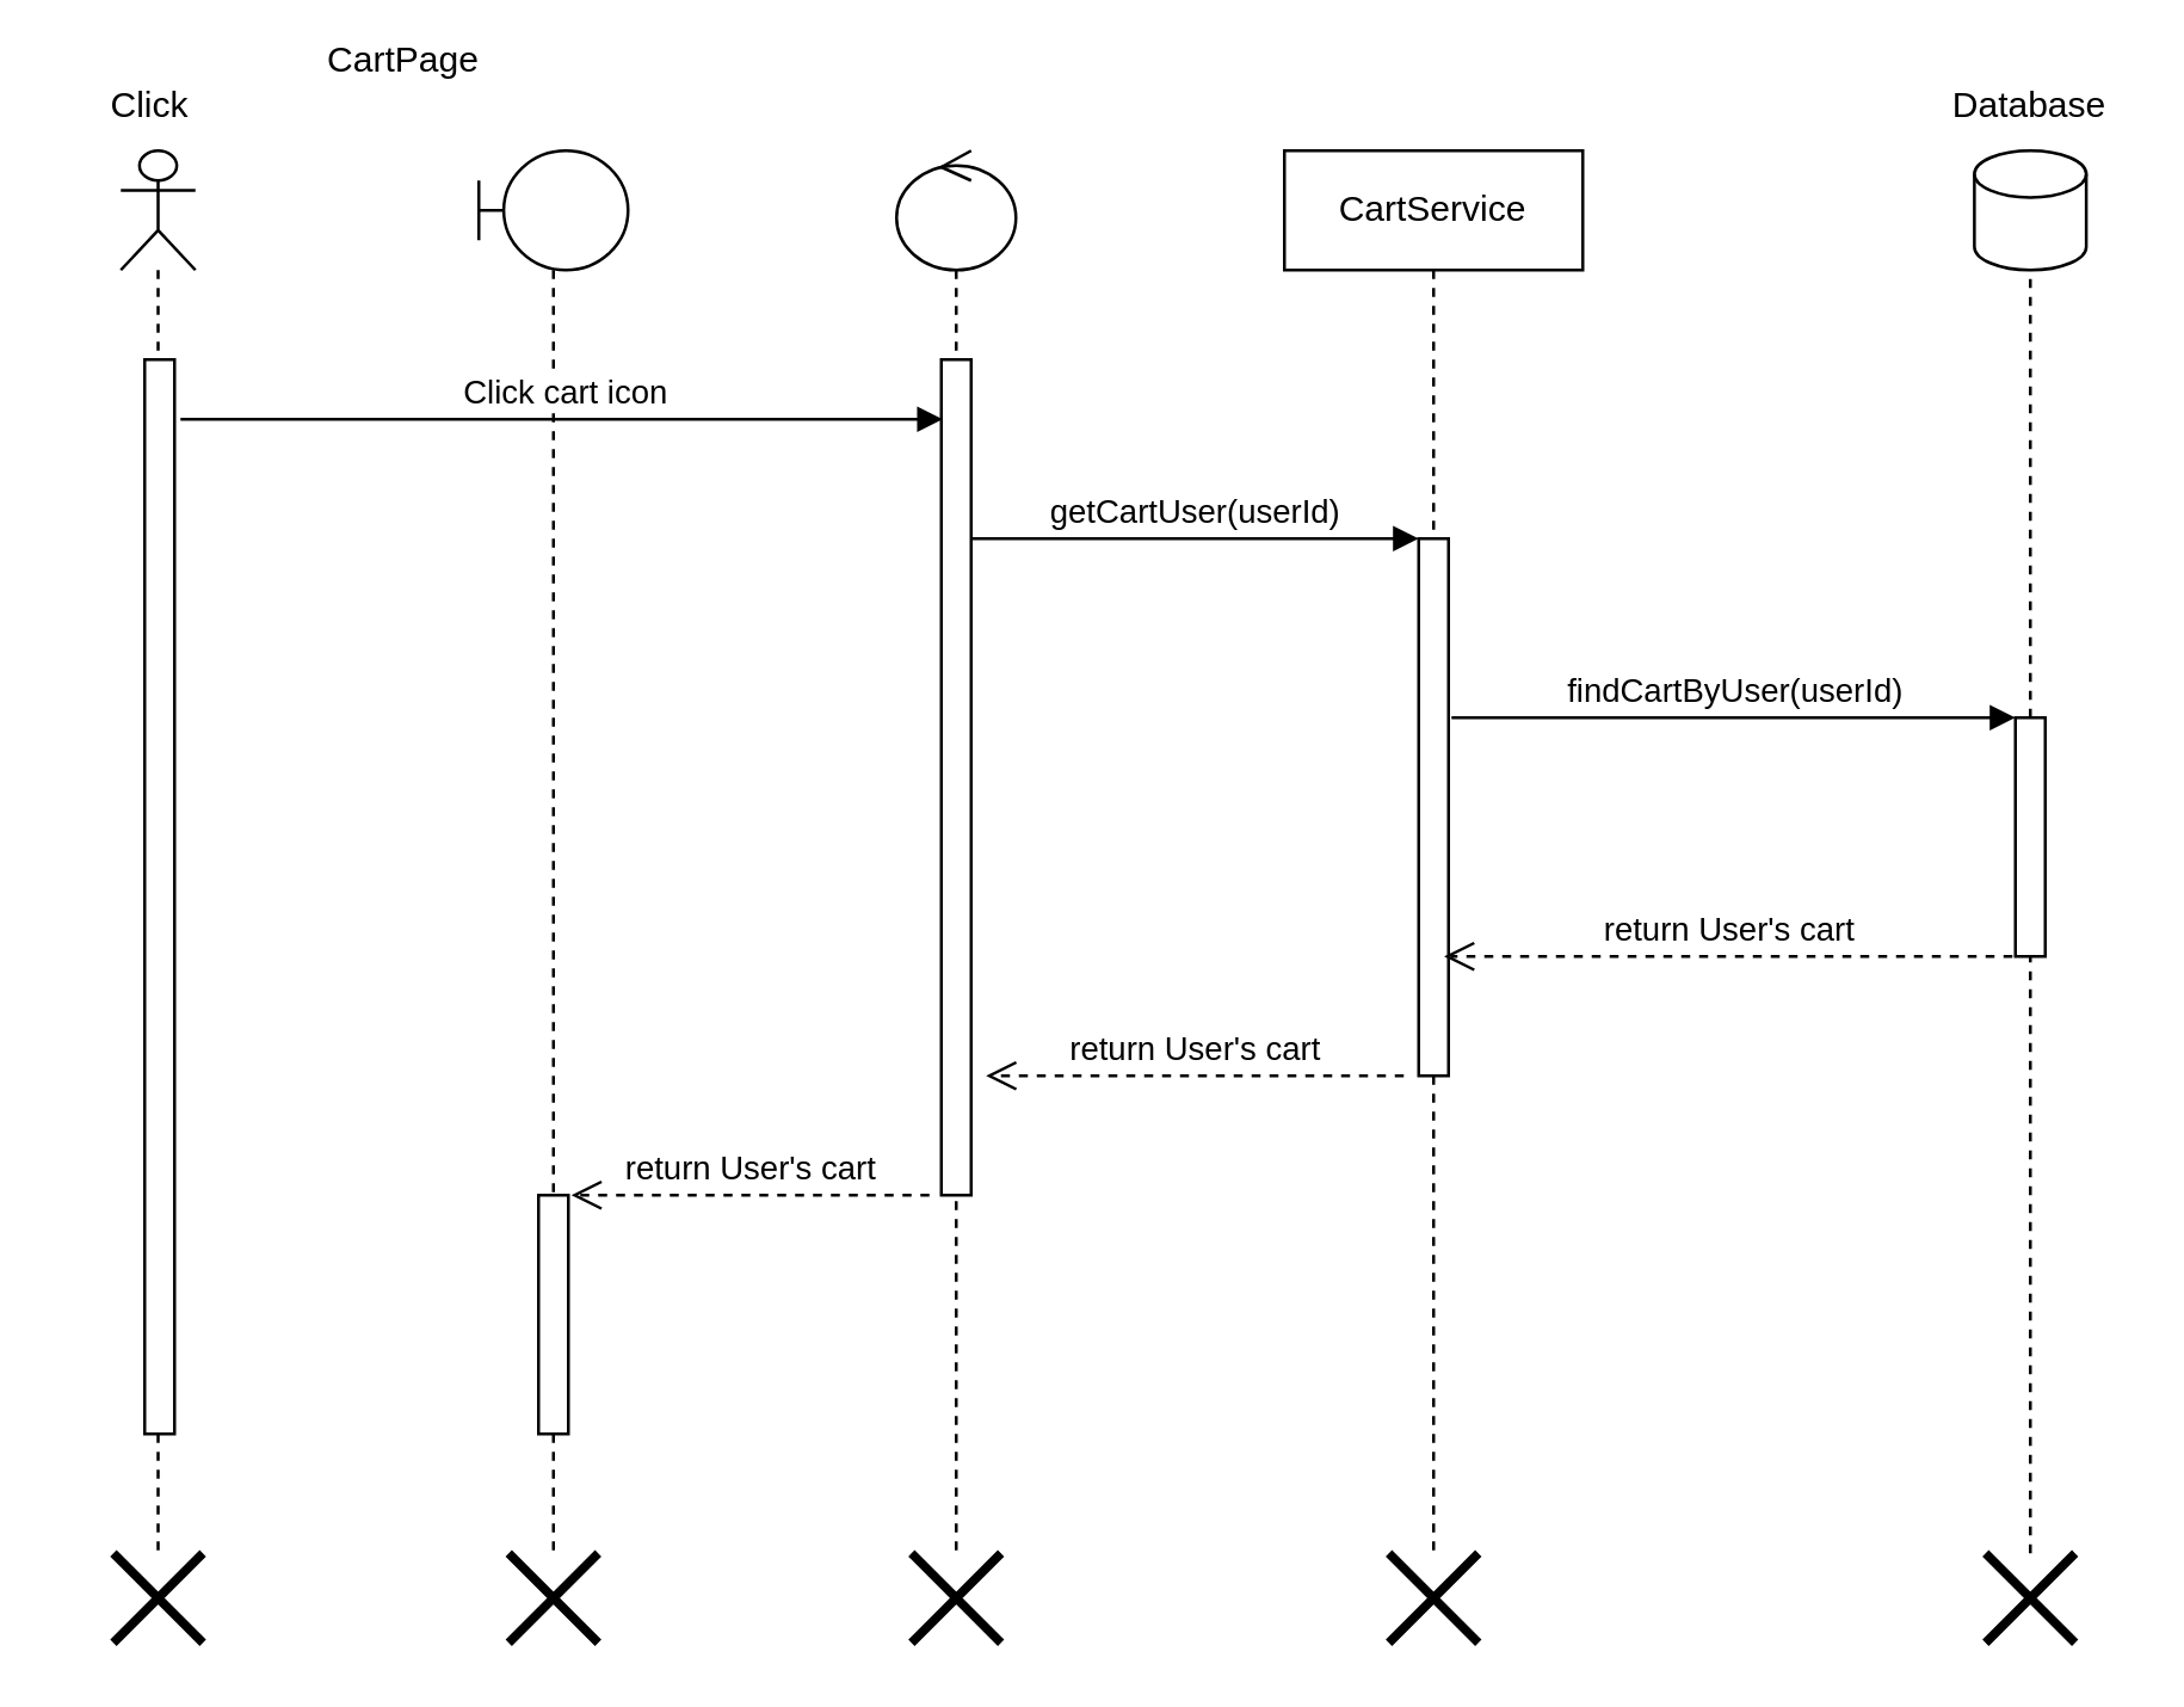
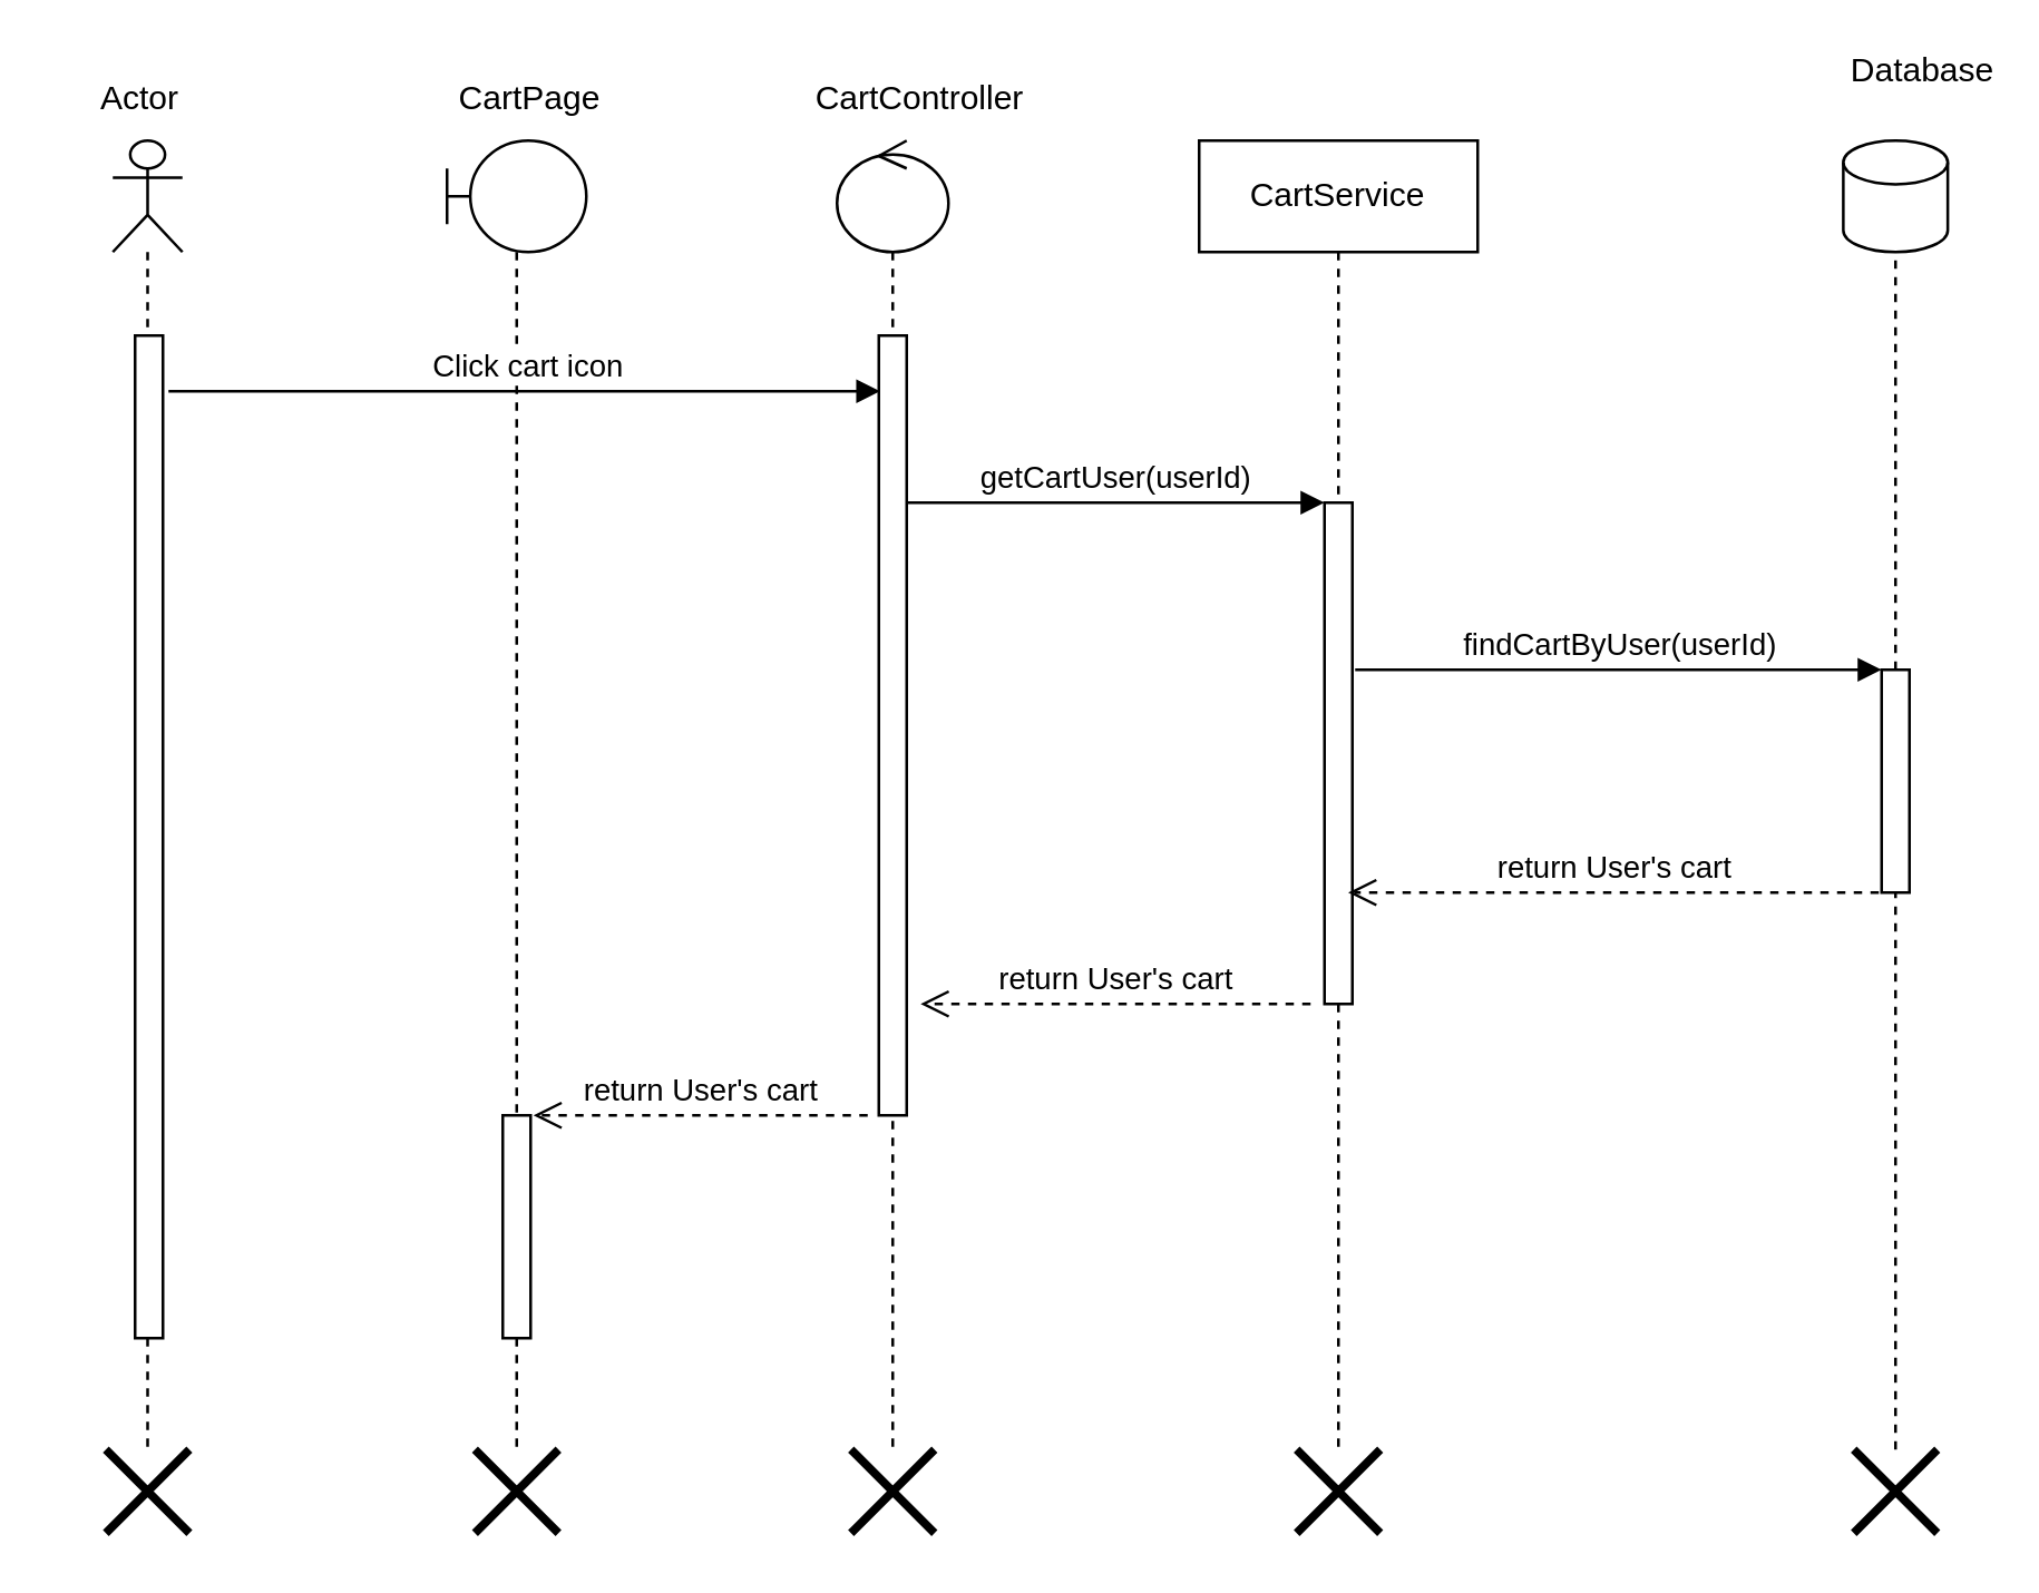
  <mxCell id="0" />
  <mxCell id="1" parent="0" />
  <mxCell id="2" value="" style="shape=umlLifeline;perimeter=lifelinePerimeter;whiteSpace=wrap;html=1;container=1;dropTarget=0;collapsible=0;recursiveResize=0;outlineConnect=0;portConstraint=eastwest;newEdgeStyle={&quot;curved&quot;:0,&quot;rounded&quot;:0};participant=umlActor;" parent="1" vertex="1"><mxGeometry x="40" y="50" width="25" height="470" as="geometry" /></mxCell>
  <mxCell id="3" value="" style="html=1;points=[[0,0,0,0,5],[0,1,0,0,-5],[1,0,0,0,5],[1,1,0,0,-5]];perimeter=orthogonalPerimeter;outlineConnect=0;targetShapes=umlLifeline;portConstraint=eastwest;newEdgeStyle={&quot;curved&quot;:0,&quot;rounded&quot;:0};" parent="2" vertex="1"><mxGeometry x="8" y="70" width="10" height="360" as="geometry" /></mxCell>
- <mxCell id="4" value="Click" style="text;html=1;strokeColor=none;fillColor=none;align=center;verticalAlign=middle;whiteSpace=wrap;rounded=0;" parent="1" vertex="1"><mxGeometry x="20" y="20" width="60" height="30" as="geometry" /></mxCell>
+ <mxCell id="4" value="Actor" style="text;html=1;strokeColor=none;fillColor=none;align=center;verticalAlign=middle;whiteSpace=wrap;rounded=0;" parent="1" vertex="1"><mxGeometry x="20" y="20" width="60" height="30" as="geometry" /></mxCell>
  <mxCell id="5" value="" style="shape=umlLifeline;perimeter=lifelinePerimeter;whiteSpace=wrap;html=1;container=1;dropTarget=0;collapsible=0;recursiveResize=0;outlineConnect=0;portConstraint=eastwest;newEdgeStyle={&quot;curved&quot;:0,&quot;rounded&quot;:0};participant=umlBoundary;" parent="1" vertex="1"><mxGeometry x="160" y="50" width="50" height="470" as="geometry" /></mxCell>
  <mxCell id="6" value="" style="html=1;points=[[0,0,0,0,5],[0,1,0,0,-5],[1,0,0,0,5],[1,1,0,0,-5]];perimeter=orthogonalPerimeter;outlineConnect=0;targetShapes=umlLifeline;portConstraint=eastwest;newEdgeStyle={&quot;curved&quot;:0,&quot;rounded&quot;:0};" vertex="1" parent="5"><mxGeometry x="20" y="350" width="10" height="80" as="geometry" /></mxCell>
- <mxCell id="7" value="CartPage" style="text;html=1;strokeColor=none;fillColor=none;align=center;verticalAlign=middle;whiteSpace=wrap;rounded=0;" parent="1" vertex="1"><mxGeometry x="105" y="5" width="60" height="30" as="geometry" /></mxCell>
+ <mxCell id="7" value="CartPage" style="text;html=1;strokeColor=none;fillColor=none;align=center;verticalAlign=middle;whiteSpace=wrap;rounded=0;" parent="1" vertex="1"><mxGeometry x="160" y="20" width="60" height="30" as="geometry" /></mxCell>
  <mxCell id="8" value="Click cart icon" style="html=1;verticalAlign=bottom;startArrow=none;endArrow=block;startSize=8;curved=0;rounded=0;startFill=0;" parent="1" edge="1"><mxGeometry x="0.008" relative="1" as="geometry"><mxPoint x="60" y="140" as="sourcePoint" /><mxPoint as="offset" /><mxPoint x="315.5" y="140" as="targetPoint" /></mxGeometry></mxCell>
  <mxCell id="9" value="" style="shape=umlLifeline;perimeter=lifelinePerimeter;whiteSpace=wrap;html=1;container=1;dropTarget=0;collapsible=0;recursiveResize=0;outlineConnect=0;portConstraint=eastwest;newEdgeStyle={&quot;curved&quot;:0,&quot;rounded&quot;:0};participant=umlControl;" parent="1" vertex="1"><mxGeometry x="300" y="50" width="40" height="470" as="geometry" /></mxCell>
  <mxCell id="10" value="" style="html=1;points=[[0,0,0,0,5],[0,1,0,0,-5],[1,0,0,0,5],[1,1,0,0,-5]];perimeter=orthogonalPerimeter;outlineConnect=0;targetShapes=umlLifeline;portConstraint=eastwest;newEdgeStyle={&quot;curved&quot;:0,&quot;rounded&quot;:0};" parent="9" vertex="1"><mxGeometry x="15" y="70" width="10" height="280" as="geometry" /></mxCell>
+ <mxCell id="11" value="CartController" style="text;html=1;strokeColor=none;fillColor=none;align=center;verticalAlign=middle;whiteSpace=wrap;rounded=0;" parent="1" vertex="1"><mxGeometry x="300" y="20" width="60" height="30" as="geometry" /></mxCell>
  <mxCell id="12" value="CartService" style="shape=umlLifeline;perimeter=lifelinePerimeter;whiteSpace=wrap;html=1;container=1;dropTarget=0;collapsible=0;recursiveResize=0;outlineConnect=0;portConstraint=eastwest;newEdgeStyle={&quot;curved&quot;:0,&quot;rounded&quot;:0};" parent="1" vertex="1"><mxGeometry x="430" y="50" width="100" height="470" as="geometry" /></mxCell>
  <mxCell id="13" value="" style="html=1;points=[[0,0,0,0,5],[0,1,0,0,-5],[1,0,0,0,5],[1,1,0,0,-5]];perimeter=orthogonalPerimeter;outlineConnect=0;targetShapes=umlLifeline;portConstraint=eastwest;newEdgeStyle={&quot;curved&quot;:0,&quot;rounded&quot;:0};" parent="12" vertex="1"><mxGeometry x="45" y="130" width="10" height="180" as="geometry" /></mxCell>
  <mxCell id="14" value="getCartUser(userId)" style="html=1;verticalAlign=bottom;startArrow=none;endArrow=block;startSize=8;curved=0;rounded=0;entryX=0;entryY=0;entryDx=0;entryDy=5;startFill=0;" parent="1" edge="1"><mxGeometry relative="1" as="geometry"><mxPoint x="325" y="180" as="sourcePoint" /><mxPoint as="offset" /><mxPoint x="475" y="180" as="targetPoint" /></mxGeometry></mxCell>
  <mxCell id="15" value="" style="shape=cylinder3;whiteSpace=wrap;html=1;boundedLbl=1;backgroundOutline=1;size=7.833;" parent="1" vertex="1"><mxGeometry x="661.25" y="50" width="37.5" height="40" as="geometry" /></mxCell>
  <mxCell id="16" value="" style="endArrow=none;dashed=1;html=1;rounded=0;entryX=0.5;entryY=1;entryDx=0;entryDy=0;entryPerimeter=0;" parent="1" target="15" edge="1" source="25"><mxGeometry width="50" height="50" relative="1" as="geometry"><mxPoint x="680" y="800" as="sourcePoint" /><mxPoint x="421.25" y="10" as="targetPoint" /></mxGeometry></mxCell>
- <mxCell id="17" value="Database" style="text;html=1;strokeColor=none;fillColor=none;align=center;verticalAlign=middle;whiteSpace=wrap;rounded=0;" parent="1" vertex="1"><mxGeometry x="650" y="20" width="60" height="30" as="geometry" /></mxCell>
+ <mxCell id="17" value="Database" style="text;html=1;strokeColor=none;fillColor=none;align=center;verticalAlign=middle;whiteSpace=wrap;rounded=0;" parent="1" vertex="1"><mxGeometry x="660" y="10" width="60" height="30" as="geometry" /></mxCell>
  <mxCell id="18" value="" style="shape=umlDestroy;whiteSpace=wrap;html=1;strokeWidth=3;targetShapes=umlLifeline;" parent="1" vertex="1"><mxGeometry x="665" y="520" width="30" height="30" as="geometry" /></mxCell>
  <mxCell id="19" value="findCartByUser(userId)" style="html=1;verticalAlign=bottom;endArrow=block;curved=0;rounded=0;" parent="1" target="25" edge="1"><mxGeometry x="0.003" width="80" relative="1" as="geometry"><mxPoint x="486" y="240" as="sourcePoint" /><mxPoint x="660" y="240" as="targetPoint" /><mxPoint as="offset" /></mxGeometry></mxCell>
  <mxCell id="20" value="" style="shape=umlDestroy;whiteSpace=wrap;html=1;strokeWidth=3;targetShapes=umlLifeline;" parent="1" vertex="1"><mxGeometry x="465" y="520" width="30" height="30" as="geometry" /></mxCell>
  <mxCell id="21" value="" style="shape=umlDestroy;whiteSpace=wrap;html=1;strokeWidth=3;targetShapes=umlLifeline;" parent="1" vertex="1"><mxGeometry x="305" y="520" width="30" height="30" as="geometry" /></mxCell>
  <mxCell id="22" value="" style="shape=umlDestroy;whiteSpace=wrap;html=1;strokeWidth=3;targetShapes=umlLifeline;" parent="1" vertex="1"><mxGeometry x="170" y="520" width="30" height="30" as="geometry" /></mxCell>
  <mxCell id="23" value="" style="shape=umlDestroy;whiteSpace=wrap;html=1;strokeWidth=3;targetShapes=umlLifeline;" parent="1" vertex="1"><mxGeometry x="37.5" y="520" width="30" height="30" as="geometry" /></mxCell>
  <mxCell id="24" value="" style="endArrow=none;dashed=1;html=1;rounded=0;entryX=0.5;entryY=1;entryDx=0;entryDy=0;entryPerimeter=0;" edge="1" parent="1" target="25"><mxGeometry width="50" height="50" relative="1" as="geometry"><mxPoint x="680" y="520" as="sourcePoint" /><mxPoint x="680" y="90" as="targetPoint" /></mxGeometry></mxCell>
  <mxCell id="25" value="" style="html=1;points=[[0,0,0,0,5],[0,1,0,0,-5],[1,0,0,0,5],[1,1,0,0,-5]];perimeter=orthogonalPerimeter;outlineConnect=0;targetShapes=umlLifeline;portConstraint=eastwest;newEdgeStyle={&quot;curved&quot;:0,&quot;rounded&quot;:0};" parent="1" vertex="1"><mxGeometry x="675" y="240" width="10" height="80" as="geometry" /></mxCell>
  <mxCell id="26" value="return User's cart" style="html=1;verticalAlign=bottom;endArrow=open;dashed=1;endSize=8;curved=0;rounded=0;" edge="1" parent="1"><mxGeometry relative="1" as="geometry"><mxPoint x="674" y="320" as="sourcePoint" /><mxPoint x="483.5" y="320" as="targetPoint" /></mxGeometry></mxCell>
  <mxCell id="27" value="return User's cart" style="html=1;verticalAlign=bottom;endArrow=open;dashed=1;endSize=8;curved=0;rounded=0;" edge="1" parent="1"><mxGeometry relative="1" as="geometry"><mxPoint x="470" y="360" as="sourcePoint" /><mxPoint x="330" y="360" as="targetPoint" /></mxGeometry></mxCell>
  <mxCell id="28" value="return User's cart" style="html=1;verticalAlign=bottom;endArrow=open;dashed=1;endSize=8;curved=0;rounded=0;" edge="1" parent="1"><mxGeometry relative="1" as="geometry"><mxPoint x="311" y="400" as="sourcePoint" /><mxPoint x="191" y="400" as="targetPoint" /></mxGeometry></mxCell>
